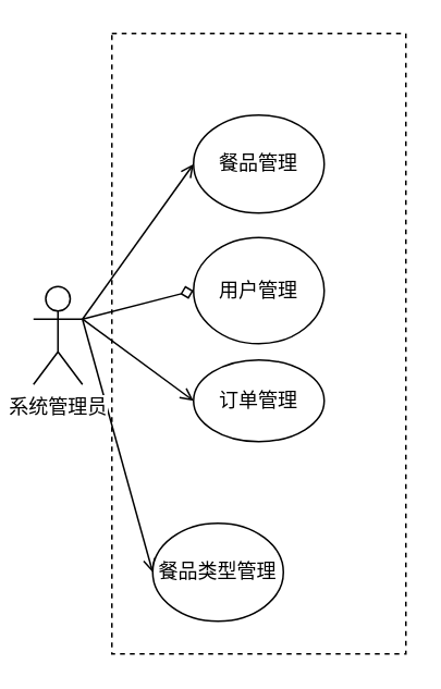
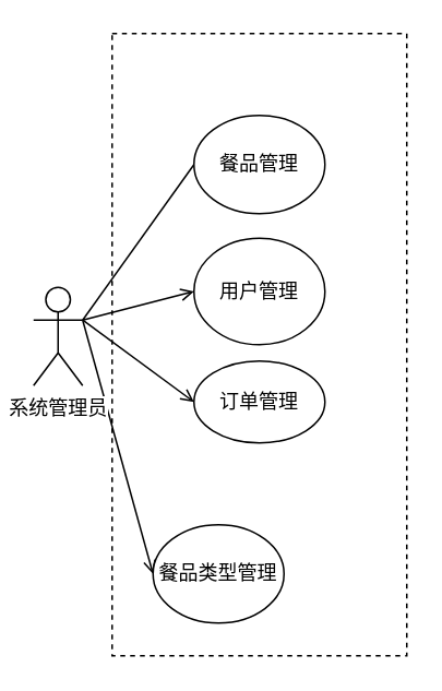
  <mxCell id="0" />
  <mxCell id="1" parent="0" />
  <mxCell id="2" value="" style="rounded=0;whiteSpace=wrap;html=1;shadow=0;strokeColor=#000000;fillColor=#FFFFFF;dashed=1;" vertex="1" parent="1"><mxGeometry x="68" y="20" width="180" height="380" as="geometry" /></mxCell>
- <mxCell id="3" style="rounded=0;orthogonalLoop=1;jettySize=auto;html=1;exitX=1;exitY=0.333;exitDx=0;exitDy=0;exitPerimeter=0;entryX=0;entryY=0.5;entryDx=0;entryDy=0;endArrow=open;endFill=0;" edge="1" parent="1" source="7" target="11"><mxGeometry relative="1" as="geometry" /></mxCell>
- <mxCell id="4" style="edgeStyle=none;rounded=0;orthogonalLoop=1;jettySize=auto;html=1;exitX=1;exitY=0.333;exitDx=0;exitDy=0;exitPerimeter=0;entryX=0;entryY=0.5;entryDx=0;entryDy=0;endArrow=diamond;endFill=0;" edge="1" parent="1" source="7" target="10"><mxGeometry relative="1" as="geometry" /></mxCell>
+ <mxCell id="3" style="rounded=0;orthogonalLoop=1;jettySize=auto;html=1;exitX=1;exitY=0.333;exitDx=0;exitDy=0;exitPerimeter=0;entryX=0;entryY=0.5;entryDx=0;entryDy=0;endArrow=none;endFill=0;" edge="1" parent="1" source="7" target="11"><mxGeometry relative="1" as="geometry" /></mxCell>
+ <mxCell id="4" style="edgeStyle=none;rounded=0;orthogonalLoop=1;jettySize=auto;html=1;exitX=1;exitY=0.333;exitDx=0;exitDy=0;exitPerimeter=0;entryX=0;entryY=0.5;entryDx=0;entryDy=0;endArrow=open;endFill=0;" edge="1" parent="1" source="7" target="10"><mxGeometry relative="1" as="geometry" /></mxCell>
  <mxCell id="5" style="edgeStyle=none;rounded=0;orthogonalLoop=1;jettySize=auto;html=1;exitX=1;exitY=0.333;exitDx=0;exitDy=0;exitPerimeter=0;entryX=0;entryY=0.5;entryDx=0;entryDy=0;endArrow=open;endFill=0;" edge="1" parent="1" source="7" target="8"><mxGeometry relative="1" as="geometry" /></mxCell>
  <mxCell id="6" style="edgeStyle=none;rounded=0;orthogonalLoop=1;jettySize=auto;html=1;exitX=1;exitY=0.333;exitDx=0;exitDy=0;exitPerimeter=0;entryX=0;entryY=0.5;entryDx=0;entryDy=0;endArrow=open;endFill=0;" edge="1" parent="1" source="7" target="9"><mxGeometry relative="1" as="geometry" /></mxCell>
  <mxCell id="7" value="系统管理员" style="shape=umlActor;verticalLabelPosition=bottom;labelBackgroundColor=#ffffff;verticalAlign=top;html=1;outlineConnect=0;" vertex="1" parent="1"><mxGeometry x="20" y="175" width="30" height="60" as="geometry" /></mxCell>
  <mxCell id="8" value="订单管理" style="ellipse;whiteSpace=wrap;html=1;strokeColor=#000000;fillColor=#FFFFFF;" vertex="1" parent="1"><mxGeometry x="118" y="220" width="80" height="50" as="geometry" /></mxCell>
  <mxCell id="9" value="餐品类型管理" style="ellipse;whiteSpace=wrap;html=1;strokeColor=#000000;fillColor=#FFFFFF;" vertex="1" parent="1"><mxGeometry x="93" y="320" width="80" height="60" as="geometry" /></mxCell>
  <mxCell id="10" value="用户管理" style="ellipse;whiteSpace=wrap;html=1;strokeColor=#000000;fillColor=#FFFFFF;" vertex="1" parent="1"><mxGeometry x="118" y="145" width="80" height="65" as="geometry" /></mxCell>
  <mxCell id="11" value="餐品管理" style="ellipse;whiteSpace=wrap;html=1;strokeColor=#000000;fillColor=#FFFFFF;" vertex="1" parent="1"><mxGeometry x="118" y="70" width="80" height="60" as="geometry" /></mxCell>
